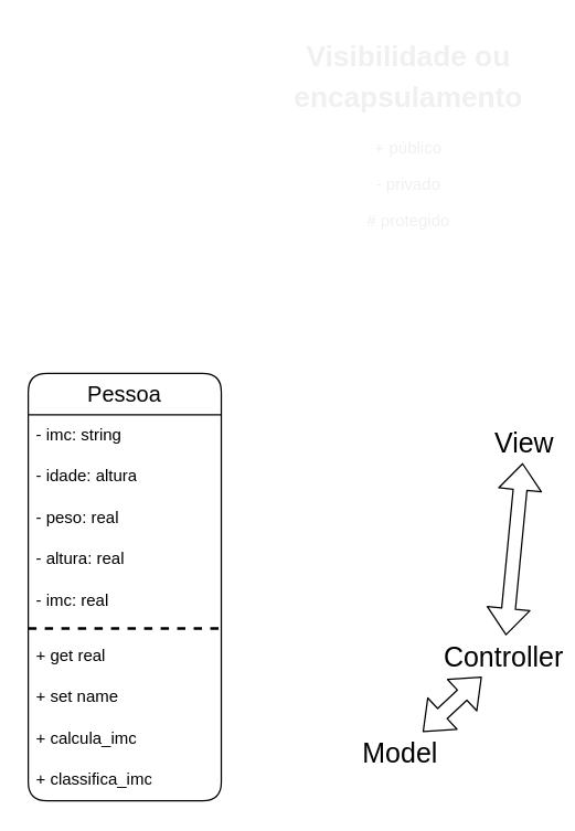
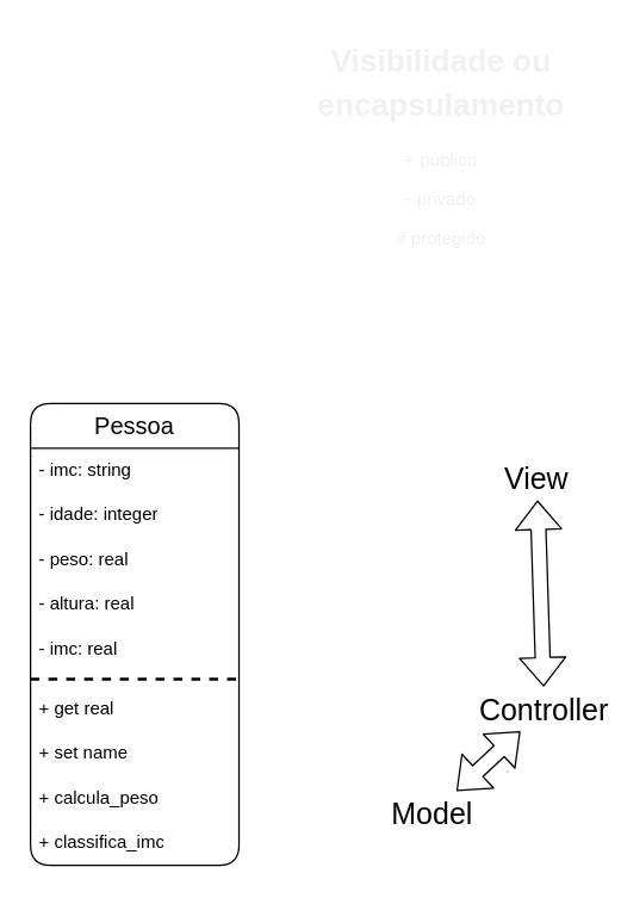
  <mxCell id="0" />
  <mxCell id="1" parent="0" />
  <mxCell id="2" value="&lt;font style=&quot;font-size: 16px;&quot;&gt;Pessoa&lt;/font&gt;" style="swimlane;fontStyle=0;childLayout=stackLayout;horizontal=1;startSize=30;horizontalStack=0;resizeParent=1;resizeParentMax=0;resizeLast=0;collapsible=1;marginBottom=0;whiteSpace=wrap;html=1;fillColor=none;rounded=1;swimlaneLine=1;glass=0;shadow=0;" parent="1" vertex="1"><mxGeometry x="20" y="270" width="140" height="310" as="geometry"><mxRectangle x="100" y="270" width="80" height="30" as="alternateBounds" /></mxGeometry></mxCell>
  <mxCell id="3" value="- imc: string" style="text;strokeColor=none;fillColor=none;align=left;verticalAlign=middle;spacingLeft=4;spacingRight=4;overflow=hidden;points=[[0,0.5],[1,0.5]];portConstraint=eastwest;rotatable=0;whiteSpace=wrap;html=1;" parent="2" vertex="1"><mxGeometry y="30" width="140" height="30" as="geometry" /></mxCell>
- <mxCell id="4" value="- idade: altura" style="text;strokeColor=none;fillColor=none;align=left;verticalAlign=middle;spacingLeft=4;spacingRight=4;overflow=hidden;points=[[0,0.5],[1,0.5]];portConstraint=eastwest;rotatable=0;whiteSpace=wrap;html=1;dashed=1;dashPattern=8 8;" parent="2" vertex="1"><mxGeometry y="60" width="140" height="30" as="geometry" /></mxCell>
+ <mxCell id="4" value="- idade: integer" style="text;strokeColor=none;fillColor=none;align=left;verticalAlign=middle;spacingLeft=4;spacingRight=4;overflow=hidden;points=[[0,0.5],[1,0.5]];portConstraint=eastwest;rotatable=0;whiteSpace=wrap;html=1;dashed=1;dashPattern=8 8;" parent="2" vertex="1"><mxGeometry y="60" width="140" height="30" as="geometry" /></mxCell>
  <mxCell id="5" value="- peso: real" style="text;strokeColor=none;fillColor=none;align=left;verticalAlign=middle;spacingLeft=4;spacingRight=4;overflow=hidden;points=[[0,0.5],[1,0.5]];portConstraint=eastwest;rotatable=0;whiteSpace=wrap;html=1;dashed=1;dashPattern=8 8;" parent="2" vertex="1"><mxGeometry y="90" width="140" height="30" as="geometry" /></mxCell>
  <mxCell id="6" value="- altura: real" style="text;strokeColor=none;fillColor=none;align=left;verticalAlign=middle;spacingLeft=4;spacingRight=4;overflow=hidden;points=[[0,0.5],[1,0.5]];portConstraint=eastwest;rotatable=0;whiteSpace=wrap;html=1;dashed=1;dashPattern=8 8;" parent="2" vertex="1"><mxGeometry y="120" width="140" height="30" as="geometry" /></mxCell>
  <mxCell id="7" value="- imc: real" style="text;strokeColor=none;fillColor=none;align=left;verticalAlign=middle;spacingLeft=4;spacingRight=4;overflow=hidden;points=[[0,0.5],[1,0.5]];portConstraint=eastwest;rotatable=0;whiteSpace=wrap;html=1;dashed=1;dashPattern=8 8;" parent="2" vertex="1"><mxGeometry y="150" width="140" height="30" as="geometry" /></mxCell>
  <mxCell id="8" value="" style="line;strokeWidth=2;html=1;rounded=1;fontColor=#F0F0F0;dashed=1;perimeterSpacing=0;" parent="2" vertex="1"><mxGeometry y="180" width="140" height="10" as="geometry" /></mxCell>
  <mxCell id="9" value="+ get real" style="text;strokeColor=none;fillColor=none;align=left;verticalAlign=middle;spacingLeft=4;spacingRight=4;overflow=hidden;points=[[0,0.5],[1,0.5]];portConstraint=eastwest;rotatable=0;whiteSpace=wrap;html=1;dashed=1;dashPattern=8 8;" parent="2" vertex="1"><mxGeometry y="190" width="140" height="30" as="geometry" /></mxCell>
  <mxCell id="10" value="+ set name" style="text;strokeColor=none;fillColor=none;align=left;verticalAlign=middle;spacingLeft=4;spacingRight=4;overflow=hidden;points=[[0,0.5],[1,0.5]];portConstraint=eastwest;rotatable=0;whiteSpace=wrap;html=1;dashed=1;dashPattern=8 8;" parent="2" vertex="1"><mxGeometry y="220" width="140" height="30" as="geometry" /></mxCell>
- <mxCell id="11" value="+ calcula_imc" style="text;strokeColor=none;fillColor=none;align=left;verticalAlign=middle;spacingLeft=4;spacingRight=4;overflow=hidden;points=[[0,0.5],[1,0.5]];portConstraint=eastwest;rotatable=0;whiteSpace=wrap;html=1;dashed=1;dashPattern=8 8;" parent="2" vertex="1"><mxGeometry y="250" width="140" height="30" as="geometry" /></mxCell>
+ <mxCell id="11" value="+ calcula_peso" style="text;strokeColor=none;fillColor=none;align=left;verticalAlign=middle;spacingLeft=4;spacingRight=4;overflow=hidden;points=[[0,0.5],[1,0.5]];portConstraint=eastwest;rotatable=0;whiteSpace=wrap;html=1;dashed=1;dashPattern=8 8;" parent="2" vertex="1"><mxGeometry y="250" width="140" height="30" as="geometry" /></mxCell>
  <mxCell id="12" value="+ classifica_imc" style="text;strokeColor=none;fillColor=none;align=left;verticalAlign=middle;spacingLeft=4;spacingRight=4;overflow=hidden;points=[[0,0.5],[1,0.5]];portConstraint=eastwest;rotatable=0;whiteSpace=wrap;html=1;dashed=1;dashPattern=8 8;" parent="2" vertex="1"><mxGeometry y="280" width="140" height="30" as="geometry" /></mxCell>
  <mxCell id="13" value="&lt;h1 style=&quot;text-align: center;&quot;&gt;&lt;font style=&quot;font-size: 21px;&quot;&gt;Visibilidade ou encapsulamento&lt;/font&gt;&lt;/h1&gt;&lt;p style=&quot;text-align: center;&quot;&gt;+ público&lt;/p&gt;&lt;p style=&quot;text-align: center;&quot;&gt;- privado&lt;/p&gt;&lt;p style=&quot;text-align: center;&quot;&gt;# protegido&lt;/p&gt;" style="text;html=1;strokeColor=none;fillColor=none;spacing=5;spacingTop=-20;whiteSpace=wrap;overflow=hidden;rounded=0;dashed=1;strokeWidth=2;fontColor=#F0F0F0;" parent="1" vertex="1"><mxGeometry x="200" y="20" width="190" height="150" as="geometry" /></mxCell>
  <mxCell id="14" value="" style="shape=flexArrow;endArrow=classic;startArrow=classic;html=1;" edge="1" parent="1" source="16" target="15"><mxGeometry width="100" height="100" relative="1" as="geometry"><mxPoint x="360" y="420" as="sourcePoint" /><mxPoint x="360" y="320" as="targetPoint" /></mxGeometry></mxCell>
- <mxCell id="15" value="View" style="text;html=1;strokeColor=none;fillColor=none;align=center;verticalAlign=middle;whiteSpace=wrap;rounded=0;fontSize=20;" vertex="1" parent="1"><mxGeometry x="350" y="305" width="60" height="30" as="geometry" /></mxCell>
+ <mxCell id="15" value="View" style="text;html=1;strokeColor=none;fillColor=none;align=center;verticalAlign=middle;whiteSpace=wrap;rounded=0;fontSize=20;" vertex="1" parent="1"><mxGeometry x="330" y="305" width="60" height="30" as="geometry" /></mxCell>
  <mxCell id="16" value="Controller" style="text;html=1;strokeColor=none;fillColor=none;align=center;verticalAlign=middle;whiteSpace=wrap;rounded=0;fontSize=20;" vertex="1" parent="1"><mxGeometry x="335" y="460" width="60" height="30" as="geometry" /></mxCell>
  <mxCell id="17" value="" style="shape=flexArrow;endArrow=classic;startArrow=classic;html=1;strokeWidth=1;fontSize=20;" edge="1" parent="1" source="18" target="16"><mxGeometry width="100" height="100" relative="1" as="geometry"><mxPoint x="359.47" y="535" as="sourcePoint" /><mxPoint x="359" y="450" as="targetPoint" /></mxGeometry></mxCell>
  <mxCell id="18" value="Model" style="text;html=1;strokeColor=none;fillColor=none;align=center;verticalAlign=middle;whiteSpace=wrap;rounded=0;fontSize=20;" vertex="1" parent="1"><mxGeometry x="260" y="530" width="60" height="30" as="geometry" /></mxCell>
